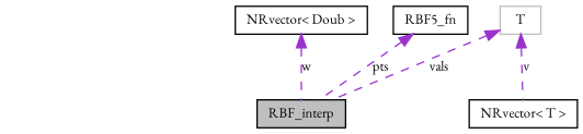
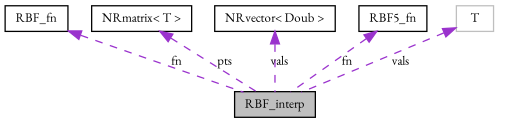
  digraph {
    fontname="EB Garamond"
    node [color=black fillcolor=white fontname="EB Garamond" fontsize=10 shape=record style=filled]
    edge [color=darkorchid3 dir=back fontname="EB Garamond" fontsize=10 labelfontname="FreeSans.ttf" labelfontsize=10 style=dashed]
    n1 [fillcolor=grey75 fontcolor=black height=0.2 label=RBF_interp width=0.4]
+   n2 [height=0.2 label=RBF_fn width=0.4]
+   n3 [height=0.2 label="NRmatrix\< T \>" width=0.4]
    n4 [height=0.2 label="NRvector\< Doub \>" width=0.4]
    n5 [height=0.2 label=RBF5_fn width=0.4]
-   n6 [height=0.2 label="NRvector\< T \>" width=0.4]
    n7 [color=grey75 height=0.2 label=T width=0.4]
-   n4 -> n1 [label=w]
-   n5 -> n1 [label=pts]
+   n2 -> n1 [label=fn]
+   n3 -> n1 [label=pts]
+   n4 -> n1 [label=vals]
+   n5 -> n1 [label=fn]
    n7 -> n1 [label=vals]
-   n7 -> n6 [label=v]
  }
